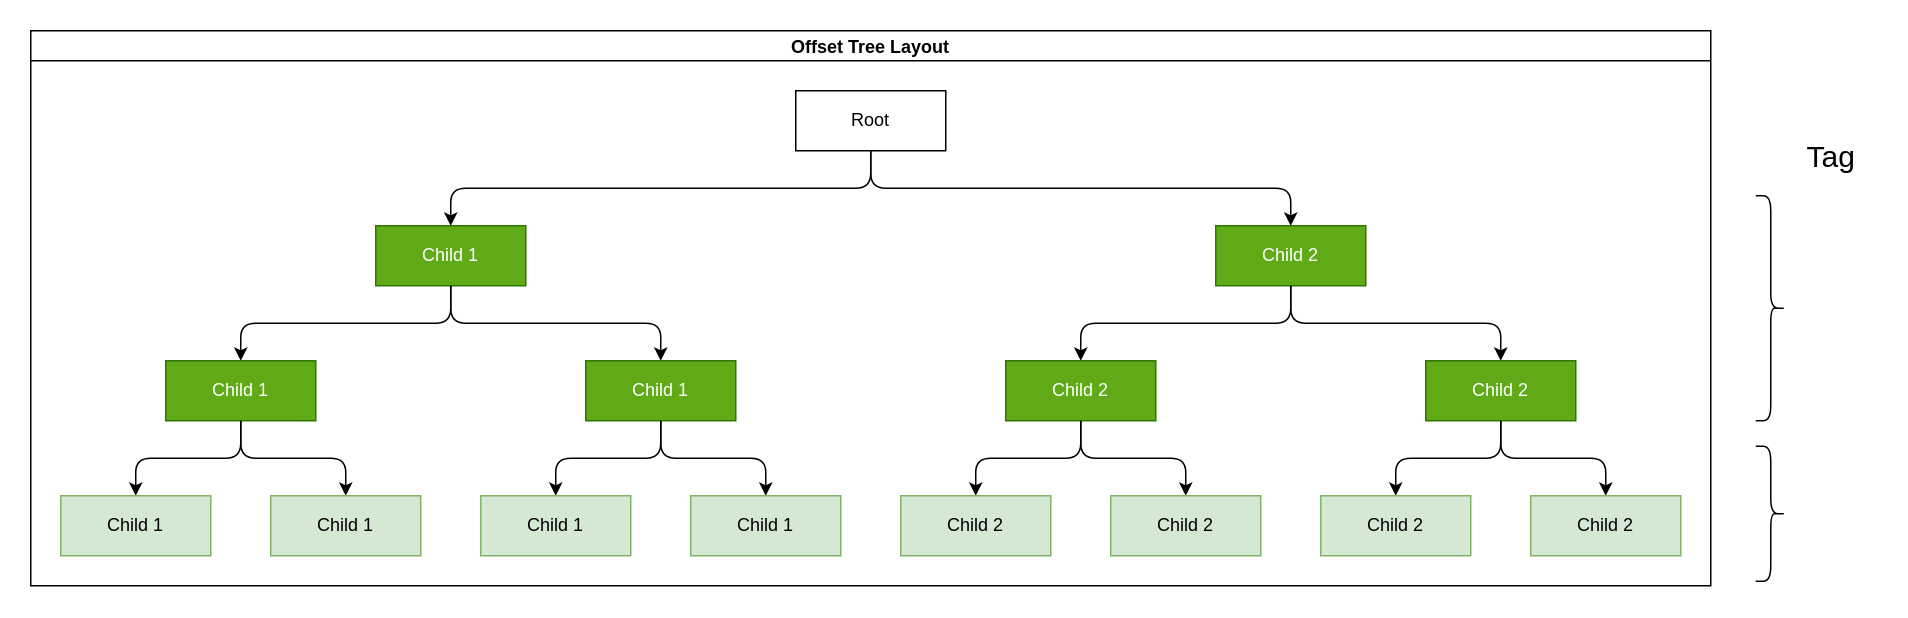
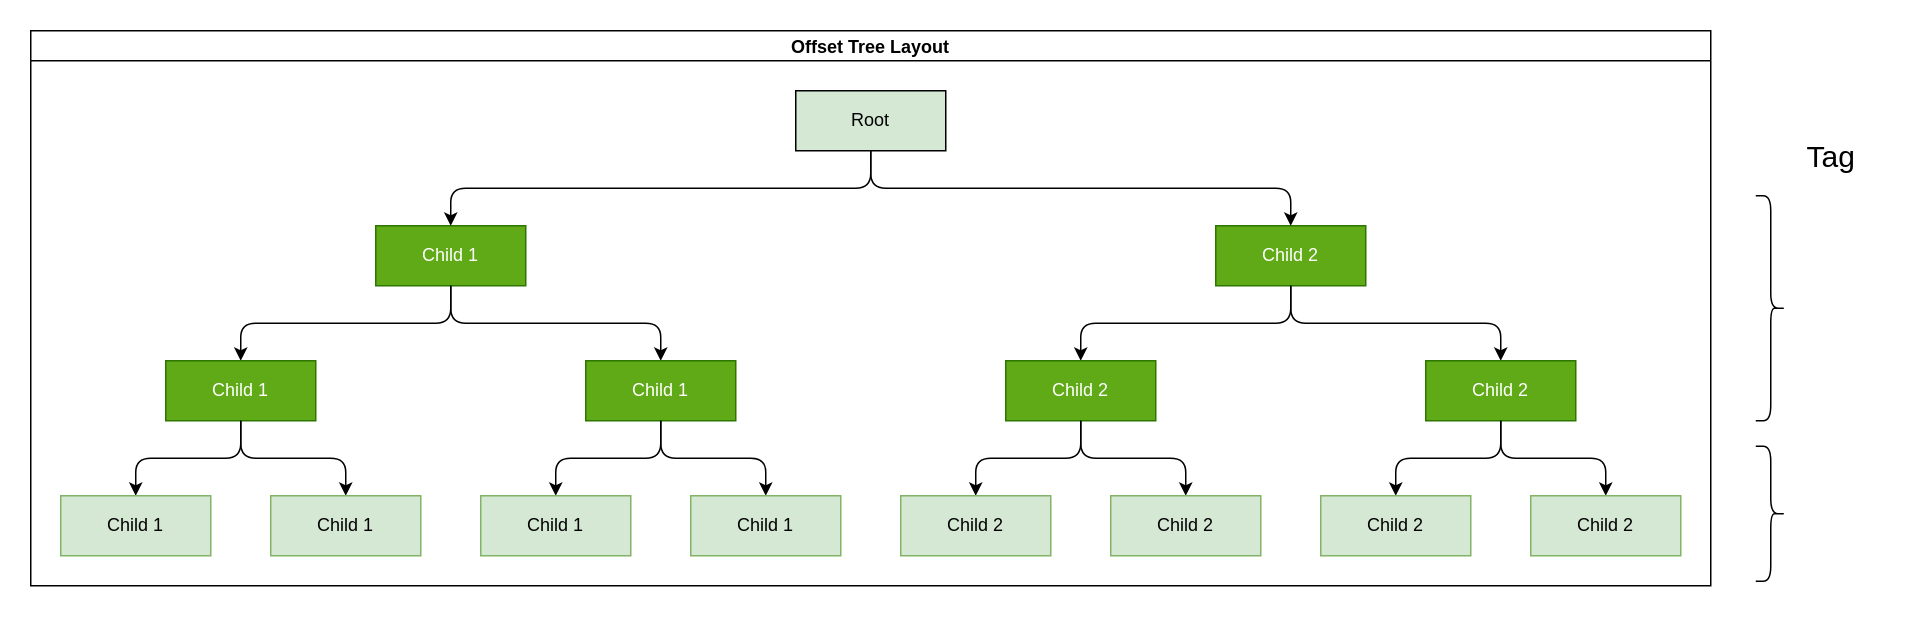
  <mxCell id="0" />
  <mxCell id="1" parent="0" />
  <mxCell id="2" value="Offset Tree Layout" style="swimlane;startSize=20;horizontal=1;childLayout=treeLayout;horizontalTree=0;sortEdges=1;resizable=0;containerType=tree;fontSize=12;" vertex="1" parent="1"><mxGeometry x="20" y="20" width="1120" height="370" as="geometry" /></mxCell>
- <mxCell id="3" value="Root" style="whiteSpace=wrap;html=1;" vertex="1" parent="2"><mxGeometry x="510" y="40" width="100" height="40" as="geometry" /></mxCell>
+ <mxCell id="3" value="Root" style="whiteSpace=wrap;html=1;fillColor=#d5e8d4;" vertex="1" parent="2"><mxGeometry x="510" y="40" width="100" height="40" as="geometry" /></mxCell>
  <mxCell id="4" value="Child 1" style="whiteSpace=wrap;html=1;fillColor=#60a917;fontColor=#ffffff;strokeColor=#2D7600;" vertex="1" parent="2"><mxGeometry x="230" y="130" width="100" height="40" as="geometry" /></mxCell>
  <mxCell id="5" value="" style="edgeStyle=elbowEdgeStyle;elbow=vertical;html=1;rounded=1;curved=0;sourcePerimeterSpacing=0;targetPerimeterSpacing=0;startSize=6;endSize=6;" edge="1" parent="2" source="3" target="4"><mxGeometry relative="1" as="geometry" /></mxCell>
  <mxCell id="6" value="Child 2" style="whiteSpace=wrap;html=1;fillColor=#60a917;fontColor=#ffffff;strokeColor=#2D7600;" vertex="1" parent="2"><mxGeometry x="790" y="130" width="100" height="40" as="geometry" /></mxCell>
  <mxCell id="7" value="" style="edgeStyle=elbowEdgeStyle;elbow=vertical;html=1;rounded=1;curved=0;sourcePerimeterSpacing=0;targetPerimeterSpacing=0;startSize=6;endSize=6;" edge="1" parent="2" source="3" target="6"><mxGeometry relative="1" as="geometry" /></mxCell>
  <mxCell id="8" value="" style="edgeStyle=elbowEdgeStyle;elbow=vertical;html=1;rounded=1;curved=0;sourcePerimeterSpacing=0;targetPerimeterSpacing=0;startSize=6;endSize=6;" edge="1" target="9" source="4" parent="2"><mxGeometry relative="1" as="geometry"><mxPoint x="-942" y="150" as="sourcePoint" /></mxGeometry></mxCell>
  <mxCell id="9" value="Child 1" style="whiteSpace=wrap;html=1;fillColor=#60a917;fontColor=#ffffff;strokeColor=#2D7600;" vertex="1" parent="2"><mxGeometry x="90" y="220" width="100" height="40" as="geometry" /></mxCell>
  <mxCell id="10" value="" style="edgeStyle=elbowEdgeStyle;elbow=vertical;html=1;rounded=1;curved=0;sourcePerimeterSpacing=0;targetPerimeterSpacing=0;startSize=6;endSize=6;" edge="1" target="11" source="4" parent="2"><mxGeometry relative="1" as="geometry"><mxPoint x="-942" y="150" as="sourcePoint" /></mxGeometry></mxCell>
  <mxCell id="11" value="Child 1" style="whiteSpace=wrap;html=1;fillColor=#60a917;fontColor=#ffffff;strokeColor=#2D7600;" vertex="1" parent="2"><mxGeometry x="370" y="220" width="100" height="40" as="geometry" /></mxCell>
  <mxCell id="12" value="" style="edgeStyle=elbowEdgeStyle;elbow=vertical;html=1;rounded=1;curved=0;sourcePerimeterSpacing=0;targetPerimeterSpacing=0;startSize=6;endSize=6;" edge="1" target="13" source="6" parent="2"><mxGeometry relative="1" as="geometry"><mxPoint x="-774" y="150" as="sourcePoint" /></mxGeometry></mxCell>
  <mxCell id="13" value="Child 2" style="whiteSpace=wrap;html=1;fillColor=#60a917;fontColor=#ffffff;strokeColor=#2D7600;" vertex="1" parent="2"><mxGeometry x="650" y="220" width="100" height="40" as="geometry" /></mxCell>
  <mxCell id="14" value="" style="edgeStyle=elbowEdgeStyle;elbow=vertical;html=1;rounded=1;curved=0;sourcePerimeterSpacing=0;targetPerimeterSpacing=0;startSize=6;endSize=6;" edge="1" target="15" source="6" parent="2"><mxGeometry relative="1" as="geometry"><mxPoint x="-774" y="150" as="sourcePoint" /></mxGeometry></mxCell>
  <mxCell id="15" value="Child 2" style="whiteSpace=wrap;html=1;fillColor=#60a917;fontColor=#ffffff;strokeColor=#2D7600;" vertex="1" parent="2"><mxGeometry x="930" y="220" width="100" height="40" as="geometry" /></mxCell>
  <mxCell id="16" value="" style="edgeStyle=elbowEdgeStyle;elbow=vertical;html=1;rounded=1;curved=0;sourcePerimeterSpacing=0;targetPerimeterSpacing=0;startSize=6;endSize=6;" edge="1" target="17" source="9" parent="2"><mxGeometry relative="1" as="geometry"><mxPoint x="-704" y="240" as="sourcePoint" /></mxGeometry></mxCell>
  <mxCell id="17" value="Child 1" style="whiteSpace=wrap;html=1;fillColor=#d5e8d4;strokeColor=#82b366;" vertex="1" parent="2"><mxGeometry x="20" y="310" width="100" height="40" as="geometry" /></mxCell>
  <mxCell id="18" value="" style="edgeStyle=elbowEdgeStyle;elbow=vertical;html=1;rounded=1;curved=0;sourcePerimeterSpacing=0;targetPerimeterSpacing=0;startSize=6;endSize=6;" edge="1" target="19" source="9" parent="2"><mxGeometry relative="1" as="geometry"><mxPoint x="-704" y="240" as="sourcePoint" /></mxGeometry></mxCell>
  <mxCell id="19" value="Child 1" style="whiteSpace=wrap;html=1;fillColor=#d5e8d4;strokeColor=#82b366;" vertex="1" parent="2"><mxGeometry x="160" y="310" width="100" height="40" as="geometry" /></mxCell>
  <mxCell id="20" value="" style="edgeStyle=elbowEdgeStyle;elbow=vertical;html=1;rounded=1;curved=0;sourcePerimeterSpacing=0;targetPerimeterSpacing=0;startSize=6;endSize=6;" edge="1" target="21" source="11" parent="2"><mxGeometry relative="1" as="geometry"><mxPoint x="-396" y="240" as="sourcePoint" /></mxGeometry></mxCell>
  <mxCell id="21" value="Child 1" style="whiteSpace=wrap;html=1;fillColor=#d5e8d4;strokeColor=#82b366;" vertex="1" parent="2"><mxGeometry x="300" y="310" width="100" height="40" as="geometry" /></mxCell>
  <mxCell id="22" value="" style="edgeStyle=elbowEdgeStyle;elbow=vertical;html=1;rounded=1;curved=0;sourcePerimeterSpacing=0;targetPerimeterSpacing=0;startSize=6;endSize=6;" edge="1" target="23" source="11" parent="2"><mxGeometry relative="1" as="geometry"><mxPoint x="-399.5" y="240" as="sourcePoint" /></mxGeometry></mxCell>
  <mxCell id="23" value="Child 1" style="whiteSpace=wrap;html=1;fillColor=#d5e8d4;strokeColor=#82b366;" vertex="1" parent="2"><mxGeometry x="440" y="310" width="100" height="40" as="geometry" /></mxCell>
  <mxCell id="24" value="" style="edgeStyle=elbowEdgeStyle;elbow=vertical;html=1;rounded=1;curved=0;sourcePerimeterSpacing=0;targetPerimeterSpacing=0;startSize=6;endSize=6;" edge="1" target="25" source="13" parent="2"><mxGeometry relative="1" as="geometry"><mxPoint x="374" y="240" as="sourcePoint" /></mxGeometry></mxCell>
  <mxCell id="25" value="Child 2" style="whiteSpace=wrap;html=1;fillColor=#d5e8d4;strokeColor=#82b366;" vertex="1" parent="2"><mxGeometry x="580" y="310" width="100" height="40" as="geometry" /></mxCell>
  <mxCell id="26" value="" style="edgeStyle=elbowEdgeStyle;elbow=vertical;html=1;rounded=1;curved=0;sourcePerimeterSpacing=0;targetPerimeterSpacing=0;startSize=6;endSize=6;" edge="1" target="27" source="13" parent="2"><mxGeometry relative="1" as="geometry"><mxPoint x="381" y="240" as="sourcePoint" /></mxGeometry></mxCell>
  <mxCell id="27" value="Child 2" style="whiteSpace=wrap;html=1;fillColor=#d5e8d4;strokeColor=#82b366;" vertex="1" parent="2"><mxGeometry x="720" y="310" width="100" height="40" as="geometry" /></mxCell>
  <mxCell id="28" value="" style="edgeStyle=elbowEdgeStyle;elbow=vertical;html=1;rounded=1;curved=0;sourcePerimeterSpacing=0;targetPerimeterSpacing=0;startSize=6;endSize=6;" edge="1" target="29" source="15" parent="2"><mxGeometry relative="1" as="geometry"><mxPoint x="899" y="240" as="sourcePoint" /></mxGeometry></mxCell>
  <mxCell id="29" value="Child 2" style="whiteSpace=wrap;html=1;fillColor=#d5e8d4;strokeColor=#82b366;" vertex="1" parent="2"><mxGeometry x="860" y="310" width="100" height="40" as="geometry" /></mxCell>
  <mxCell id="30" value="" style="edgeStyle=elbowEdgeStyle;elbow=vertical;html=1;rounded=1;curved=0;sourcePerimeterSpacing=0;targetPerimeterSpacing=0;startSize=6;endSize=6;" edge="1" target="31" source="15" parent="2"><mxGeometry relative="1" as="geometry"><mxPoint x="902.5" y="240" as="sourcePoint" /></mxGeometry></mxCell>
  <mxCell id="31" value="Child 2" style="whiteSpace=wrap;html=1;fillColor=#d5e8d4;strokeColor=#82b366;" vertex="1" parent="2"><mxGeometry x="1000" y="310" width="100" height="40" as="geometry" /></mxCell>
  <mxCell id="32" value="" style="shape=curlyBracket;whiteSpace=wrap;html=1;rounded=1;flipH=1;labelPosition=right;verticalLabelPosition=middle;align=left;verticalAlign=middle;" vertex="1" parent="1"><mxGeometry x="1170" y="130" width="20" height="150" as="geometry" /></mxCell>
  <mxCell id="33" value="&lt;font style=&quot;font-size: 20px;&quot;&gt;Tag&lt;/font&gt;" style="text;html=1;align=center;verticalAlign=middle;resizable=0;points=[];autosize=1;strokeColor=none;fillColor=none;" vertex="1" parent="1"><mxGeometry x="1190" y="83" width="60" height="40" as="geometry" /></mxCell>
  <mxCell id="34" value="" style="shape=curlyBracket;whiteSpace=wrap;html=1;rounded=1;flipH=1;labelPosition=right;verticalLabelPosition=middle;align=left;verticalAlign=middle;" vertex="1" parent="1"><mxGeometry x="1170" y="297" width="20" height="90" as="geometry" /></mxCell>
